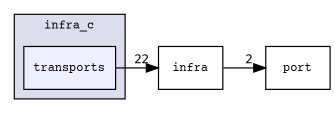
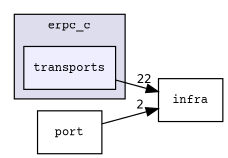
  digraph {
    compound=true
    fontname="Courier Prime"
    rankdir=LR
    node [fontname="Courier Prime" fontsize=10 shape=box]
    edge [fontname="Courier Prime" labeldistance=1.5 labelfontname=Helvetica labelfontsize=10]
    n1 [fillcolor="#eeeeff" label=transports pencolor=black style=filled]
    n2 [label=infra]
    n3 [label=port]
    subgraph cluster_1 {
      bgcolor="#ddddee"
      fontsize=10
-     label=infra_c
+     label=erpc_c
      pencolor=black
      n1
    }
    n1 -> n2 [headlabel=22]
-   n2 -> n3 [headlabel=2]
+   n3 -> n2 [headlabel=2]
  }
